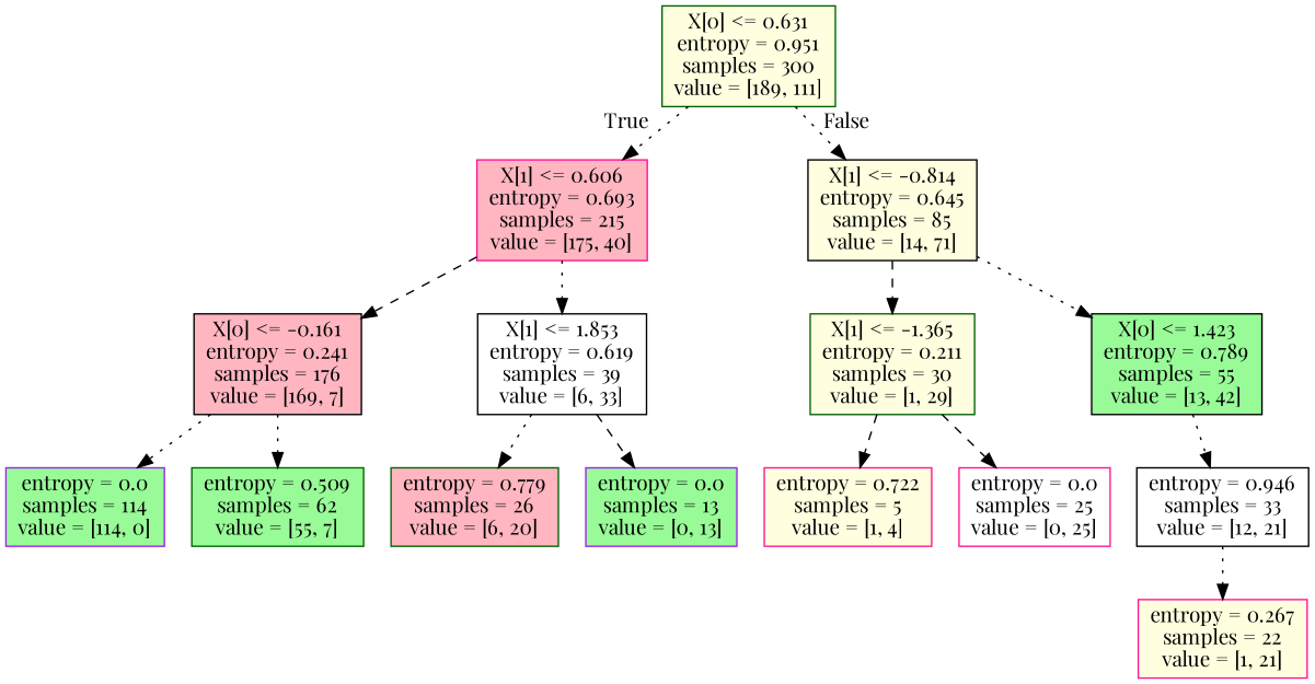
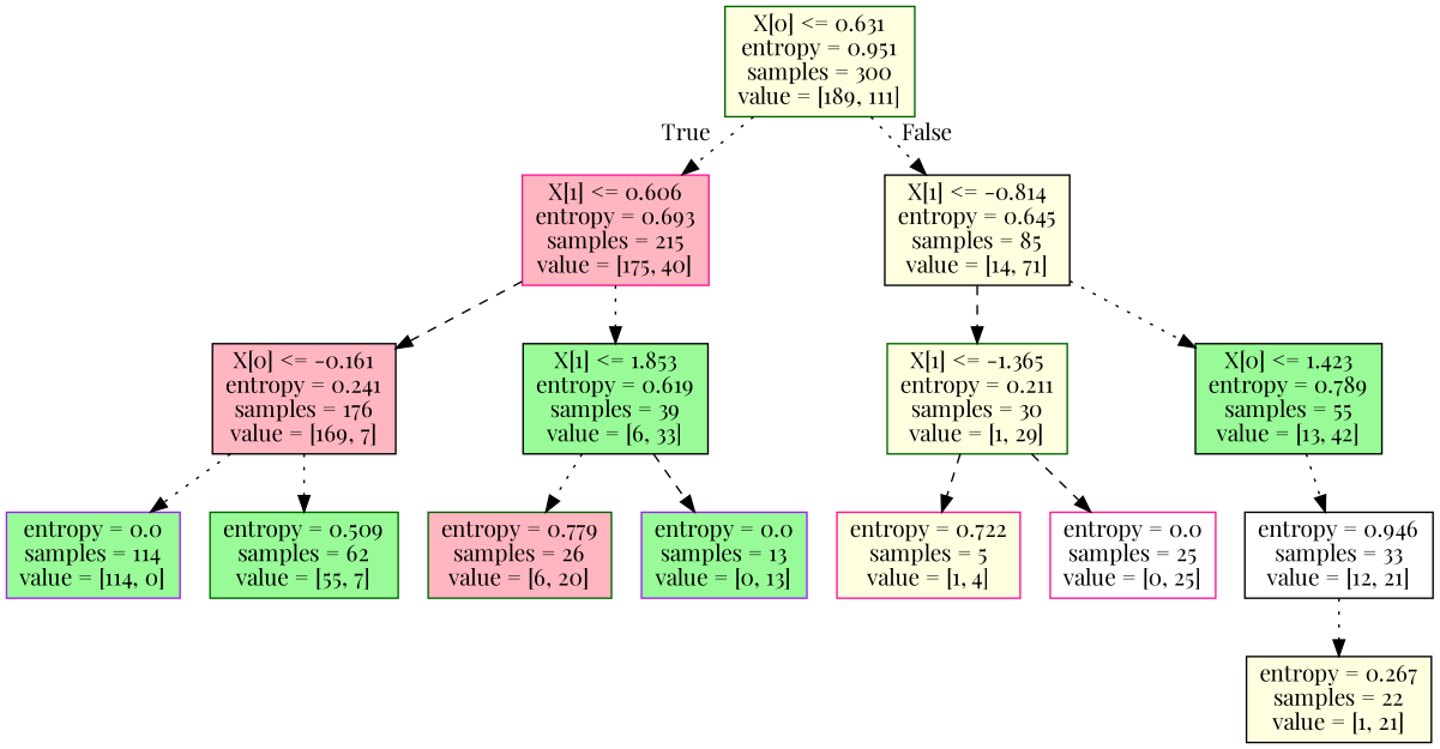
  digraph {
    fontname="Playfair Display"
    node [color=black fillcolor=lightyellow fontname="Playfair Display" shape=box style=filled]
    edge [fontname="Playfair Display" style=dotted]
    n1 [color=darkgreen label="X[0] <= 0.631\nentropy = 0.951\nsamples = 300\nvalue = [189, 111]"]
    n2 [color=deeppink fillcolor=lightpink label="X[1] <= 0.606\nentropy = 0.693\nsamples = 215\nvalue = [175, 40]"]
    n3 [label="X[1] <= -0.814\nentropy = 0.645\nsamples = 85\nvalue = [14, 71]"]
    n4 [fillcolor=lightpink label="X[0] <= -0.161\nentropy = 0.241\nsamples = 176\nvalue = [169, 7]"]
-   n5 [fillcolor=white label="X[1] <= 1.853\nentropy = 0.619\nsamples = 39\nvalue = [6, 33]"]
+   n5 [fillcolor=palegreen label="X[1] <= 1.853\nentropy = 0.619\nsamples = 39\nvalue = [6, 33]"]
    n6 [color=darkgreen label="X[1] <= -1.365\nentropy = 0.211\nsamples = 30\nvalue = [1, 29]"]
    n7 [fillcolor=palegreen label="X[0] <= 1.423\nentropy = 0.789\nsamples = 55\nvalue = [13, 42]"]
    n8 [color=purple fillcolor=palegreen label="entropy = 0.0\nsamples = 114\nvalue = [114, 0]"]
    n9 [color=darkgreen fillcolor=palegreen label="entropy = 0.509\nsamples = 62\nvalue = [55, 7]"]
    n10 [color=darkgreen fillcolor=lightpink label="entropy = 0.779\nsamples = 26\nvalue = [6, 20]"]
    n11 [color=purple fillcolor=palegreen label="entropy = 0.0\nsamples = 13\nvalue = [0, 13]"]
    n12 [color=deeppink label="entropy = 0.722\nsamples = 5\nvalue = [1, 4]"]
    n13 [color=deeppink fillcolor=white label="entropy = 0.0\nsamples = 25\nvalue = [0, 25]"]
    n14 [fillcolor=white label="entropy = 0.946\nsamples = 33\nvalue = [12, 21]"]
-   n15 [color=deeppink label="entropy = 0.267\nsamples = 22\nvalue = [1, 21]"]
+   n15 [label="entropy = 0.267\nsamples = 22\nvalue = [1, 21]"]
    n1 -> n2 [headlabel=True labelangle=45 labeldistance=2.5]
    n1 -> n3 [headlabel=False labelangle=-45 labeldistance=2.5]
    n2 -> n4 [style=dashed]
    n2 -> n5
    n3 -> n6 [style=dashed]
    n3 -> n7
    n4 -> n8
    n4 -> n9
    n5 -> n10
    n5 -> n11 [style=dashed]
    n6 -> n12 [style=dashed]
    n6 -> n13 [style=dashed]
    n7 -> n14
    n14 -> n15
  }
